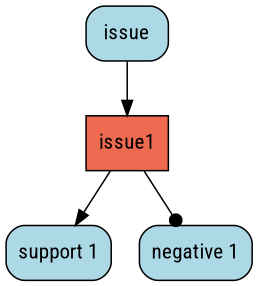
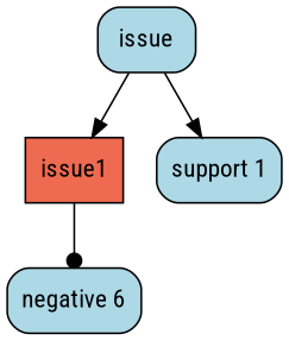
  digraph {
    fontname="Roboto Condensed"
    node [color=black fillcolor=lightblue fixedsize=false fontname="Roboto Condensed" shape=box style="rounded,filled"]
    edge [fontname="Roboto Condensed"]
    n1 [fillcolor=coral2 label=issue1 style=filled]
    "support 1"
-   "negative 1"
+   "negative 1" [label="negative 6"]
    issue
-   n1 -> "support 1"
+   issue -> "support 1"
    n1 -> "negative 1" [arrowhead=dot]
    issue -> n1
  }
